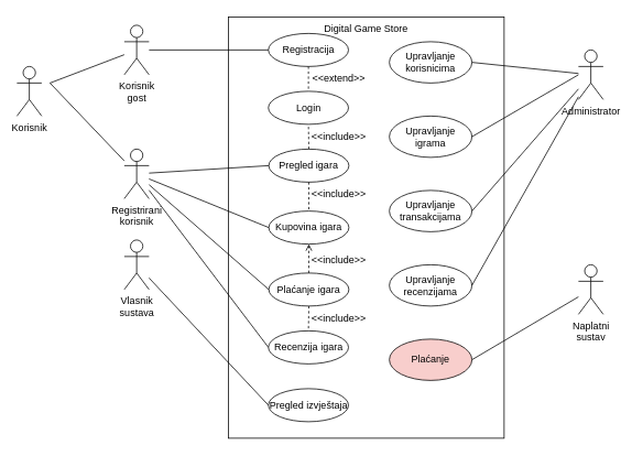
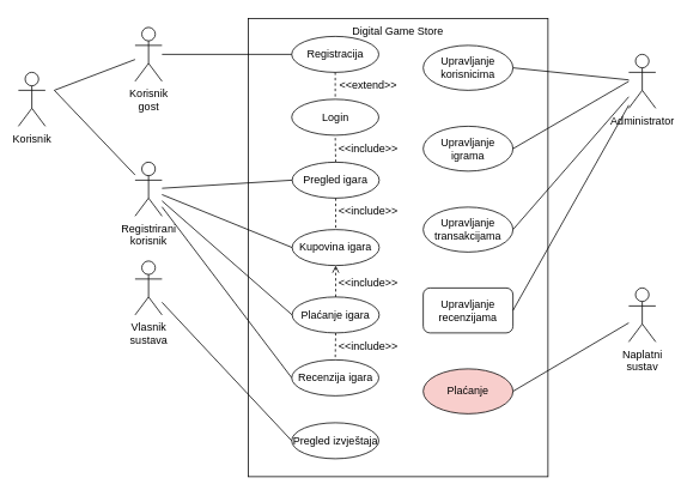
  <mxCell id="0" />
  <mxCell id="1" parent="0" />
  <mxCell id="2" value="" style="rounded=0;whiteSpace=wrap;html=1;" parent="1" vertex="1"><mxGeometry x="276" y="20" width="334" height="510" as="geometry" /></mxCell>
  <mxCell id="3" value="Korisnik" style="shape=umlActor;verticalLabelPosition=bottom;verticalAlign=top;html=1;outlineConnect=0;" parent="1" vertex="1"><mxGeometry x="20" y="80" width="30" height="60" as="geometry" /></mxCell>
  <mxCell id="4" value="Naplatni&lt;br&gt;sustav" style="shape=umlActor;verticalLabelPosition=bottom;verticalAlign=top;html=1;outlineConnect=0;" parent="1" vertex="1"><mxGeometry x="700" y="320" width="30" height="60" as="geometry" /></mxCell>
  <mxCell id="5" value="Registrirani&lt;br&gt;korisnik&lt;br&gt;" style="shape=umlActor;verticalLabelPosition=bottom;verticalAlign=top;html=1;outlineConnect=0;" parent="1" vertex="1"><mxGeometry x="150" y="180" width="30" height="60" as="geometry" /></mxCell>
  <mxCell id="6" value="Korisnik&lt;br&gt;gost" style="shape=umlActor;verticalLabelPosition=bottom;verticalAlign=top;html=1;outlineConnect=0;" parent="1" vertex="1"><mxGeometry x="150" y="30" width="30" height="60" as="geometry" /></mxCell>
  <mxCell id="7" value="" style="endArrow=none;html=1;rounded=0;" parent="1" target="5" edge="1"><mxGeometry width="50" height="50" relative="1" as="geometry"><mxPoint x="60" y="100" as="sourcePoint" /><mxPoint x="460" y="160" as="targetPoint" /></mxGeometry></mxCell>
  <mxCell id="8" value="" style="endArrow=none;html=1;rounded=0;" parent="1" target="6" edge="1"><mxGeometry width="50" height="50" relative="1" as="geometry"><mxPoint x="60" y="100" as="sourcePoint" /><mxPoint x="460" y="160" as="targetPoint" /></mxGeometry></mxCell>
  <mxCell id="9" value="Digital Game Store" style="text;html=1;strokeColor=none;fillColor=none;align=center;verticalAlign=middle;whiteSpace=wrap;rounded=0;" parent="1" vertex="1"><mxGeometry x="346" y="20" width="194" height="30" as="geometry" /></mxCell>
  <mxCell id="10" value="Pregled igara" style="ellipse;whiteSpace=wrap;html=1;" parent="1" vertex="1"><mxGeometry x="325" y="180" width="97" height="40" as="geometry" /></mxCell>
  <mxCell id="11" value="Kupovina igara" style="ellipse;whiteSpace=wrap;html=1;" parent="1" vertex="1"><mxGeometry x="325" y="255" width="97" height="40" as="geometry" /></mxCell>
  <mxCell id="12" value="Plaćanje igara" style="ellipse;whiteSpace=wrap;html=1;" parent="1" vertex="1"><mxGeometry x="325" y="330" width="97" height="40" as="geometry" /></mxCell>
  <mxCell id="13" value="Recenzija igara" style="ellipse;whiteSpace=wrap;html=1;" parent="1" vertex="1"><mxGeometry x="324.5" y="400" width="97" height="40" as="geometry" /></mxCell>
  <mxCell id="14" value="Registracija" style="ellipse;whiteSpace=wrap;html=1;" parent="1" vertex="1"><mxGeometry x="324.5" y="40" width="97" height="40" as="geometry" /></mxCell>
  <mxCell id="15" value="" style="endArrow=none;html=1;rounded=0;entryX=0;entryY=0.5;entryDx=0;entryDy=0;" parent="1" source="5" target="10" edge="1"><mxGeometry width="50" height="50" relative="1" as="geometry"><mxPoint x="410" y="210" as="sourcePoint" /><mxPoint x="460" y="160" as="targetPoint" /></mxGeometry></mxCell>
  <mxCell id="16" value="" style="endArrow=none;dashed=1;html=1;rounded=0;exitX=0.5;exitY=1;exitDx=0;exitDy=0;entryX=0.5;entryY=0;entryDx=0;entryDy=0;" parent="1" source="10" target="11" edge="1"><mxGeometry width="50" height="50" relative="1" as="geometry"><mxPoint x="410" y="210" as="sourcePoint" /><mxPoint x="460" y="160" as="targetPoint" /></mxGeometry></mxCell>
  <mxCell id="17" value="" style="endArrow=open;dashed=1;html=1;rounded=0;exitX=0.5;exitY=0;exitDx=0;exitDy=0;entryX=0.5;entryY=1;entryDx=0;entryDy=0;" parent="1" source="12" target="11" edge="1"><mxGeometry width="50" height="50" relative="1" as="geometry"><mxPoint x="410" y="210" as="sourcePoint" /><mxPoint x="460" y="160" as="targetPoint" /></mxGeometry></mxCell>
  <mxCell id="18" value="" style="endArrow=none;dashed=1;html=1;rounded=0;entryX=0.5;entryY=0;entryDx=0;entryDy=0;exitX=0.5;exitY=1;exitDx=0;exitDy=0;" parent="1" source="12" target="13" edge="1"><mxGeometry width="50" height="50" relative="1" as="geometry"><mxPoint x="410" y="210" as="sourcePoint" /><mxPoint x="460" y="160" as="targetPoint" /></mxGeometry></mxCell>
  <mxCell id="19" value="" style="endArrow=none;html=1;rounded=0;entryX=0;entryY=0.5;entryDx=0;entryDy=0;" parent="1" source="6" target="14" edge="1"><mxGeometry width="50" height="50" relative="1" as="geometry"><mxPoint x="410" y="210" as="sourcePoint" /><mxPoint x="460" y="160" as="targetPoint" /></mxGeometry></mxCell>
  <mxCell id="20" value="" style="endArrow=none;html=1;rounded=0;entryX=0;entryY=0.5;entryDx=0;entryDy=0;" parent="1" source="5" target="11" edge="1"><mxGeometry width="50" height="50" relative="1" as="geometry"><mxPoint x="410" y="210" as="sourcePoint" /><mxPoint x="460" y="160" as="targetPoint" /></mxGeometry></mxCell>
  <mxCell id="21" value="" style="endArrow=none;html=1;rounded=0;entryX=0;entryY=0.5;entryDx=0;entryDy=0;" parent="1" source="5" target="13" edge="1"><mxGeometry width="50" height="50" relative="1" as="geometry"><mxPoint x="410" y="210" as="sourcePoint" /><mxPoint x="460" y="160" as="targetPoint" /></mxGeometry></mxCell>
  <mxCell id="22" value="" style="endArrow=none;html=1;rounded=0;entryX=0;entryY=0.5;entryDx=0;entryDy=0;" parent="1" source="5" target="12" edge="1"><mxGeometry width="50" height="50" relative="1" as="geometry"><mxPoint x="410" y="210" as="sourcePoint" /><mxPoint x="460" y="160" as="targetPoint" /></mxGeometry></mxCell>
  <mxCell id="23" value="Vlasnik &lt;br&gt;sustava" style="shape=umlActor;verticalLabelPosition=bottom;verticalAlign=top;html=1;outlineConnect=0;" parent="1" vertex="1"><mxGeometry x="150" y="290" width="30" height="60" as="geometry" /></mxCell>
  <mxCell id="24" value="&amp;lt;&amp;lt;include&amp;gt;&amp;gt;" style="text;html=1;strokeColor=none;fillColor=none;align=center;verticalAlign=middle;whiteSpace=wrap;rounded=0;" parent="1" vertex="1"><mxGeometry x="380" y="220" width="60" height="30" as="geometry" /></mxCell>
  <mxCell id="25" value="&amp;lt;&amp;lt;include&amp;gt;&amp;gt;" style="text;html=1;strokeColor=none;fillColor=none;align=center;verticalAlign=middle;whiteSpace=wrap;rounded=0;" parent="1" vertex="1"><mxGeometry x="380" y="300" width="60" height="30" as="geometry" /></mxCell>
  <mxCell id="26" value="&amp;lt;&amp;lt;include&amp;gt;&amp;gt;" style="text;html=1;strokeColor=none;fillColor=none;align=center;verticalAlign=middle;whiteSpace=wrap;rounded=0;" parent="1" vertex="1"><mxGeometry x="380" y="370" width="60" height="30" as="geometry" /></mxCell>
  <mxCell id="27" value="Pregled izvještaja" style="ellipse;whiteSpace=wrap;html=1;" parent="1" vertex="1"><mxGeometry x="324.5" y="470" width="97" height="40" as="geometry" /></mxCell>
  <mxCell id="28" value="" style="endArrow=none;html=1;rounded=0;entryX=0;entryY=0.5;entryDx=0;entryDy=0;" parent="1" source="23" target="27" edge="1"><mxGeometry width="50" height="50" relative="1" as="geometry"><mxPoint x="350" y="270" as="sourcePoint" /><mxPoint x="400" y="220" as="targetPoint" /></mxGeometry></mxCell>
  <mxCell id="29" value="Upravljanje&lt;br&gt;korisnicima" style="ellipse;whiteSpace=wrap;html=1;" parent="1" vertex="1"><mxGeometry x="471" y="50" width="100" height="50" as="geometry" /></mxCell>
  <mxCell id="30" value="Upravljanje&lt;br&gt;igrama" style="ellipse;whiteSpace=wrap;html=1;" parent="1" vertex="1"><mxGeometry x="471" y="140" width="100" height="50" as="geometry" /></mxCell>
  <mxCell id="31" value="Upravljanje&lt;br&gt;transakcijama" style="ellipse;whiteSpace=wrap;html=1;" parent="1" vertex="1"><mxGeometry x="471" y="230" width="100" height="50" as="geometry" /></mxCell>
- <mxCell id="32" value="Upravljanje&lt;br&gt;recenzijama" style="ellipse;whiteSpace=wrap;html=1;" parent="1" vertex="1"><mxGeometry x="471" y="320" width="100" height="50" as="geometry" /></mxCell>
+ <mxCell id="32" value="Upravljanje&lt;br&gt;recenzijama" style="whiteSpace=wrap;html=1;rounded=1;" parent="1" vertex="1"><mxGeometry x="471" y="320" width="100" height="50" as="geometry" /></mxCell>
  <mxCell id="33" value="Plaćanje" style="ellipse;whiteSpace=wrap;html=1;fillColor=#f8cecc;" parent="1" vertex="1"><mxGeometry x="471" y="410" width="100" height="50" as="geometry" /></mxCell>
  <mxCell id="34" value="" style="endArrow=none;html=1;rounded=0;entryX=1;entryY=0.5;entryDx=0;entryDy=0;" parent="1" source="4" target="33" edge="1"><mxGeometry width="50" height="50" relative="1" as="geometry"><mxPoint x="350" y="270" as="sourcePoint" /><mxPoint x="400" y="220" as="targetPoint" /></mxGeometry></mxCell>
  <mxCell id="35" value="" style="endArrow=none;html=1;rounded=0;exitX=1;exitY=0.5;exitDx=0;exitDy=0;" parent="1" source="29" target="39" edge="1"><mxGeometry width="50" height="50" relative="1" as="geometry"><mxPoint x="350" y="270" as="sourcePoint" /><mxPoint x="400" y="220" as="targetPoint" /></mxGeometry></mxCell>
  <mxCell id="36" value="" style="endArrow=none;html=1;rounded=0;exitX=1;exitY=0.5;exitDx=0;exitDy=0;" parent="1" source="30" edge="1"><mxGeometry width="50" height="50" relative="1" as="geometry"><mxPoint x="350" y="270" as="sourcePoint" /><mxPoint x="700" y="90" as="targetPoint" /></mxGeometry></mxCell>
  <mxCell id="37" value="" style="endArrow=none;html=1;rounded=0;exitX=1;exitY=0.5;exitDx=0;exitDy=0;" parent="1" source="31" target="39" edge="1"><mxGeometry width="50" height="50" relative="1" as="geometry"><mxPoint x="350" y="270" as="sourcePoint" /><mxPoint x="400" y="220" as="targetPoint" /></mxGeometry></mxCell>
  <mxCell id="38" value="" style="endArrow=none;html=1;rounded=0;exitX=1;exitY=0.5;exitDx=0;exitDy=0;" parent="1" source="32" target="39" edge="1"><mxGeometry width="50" height="50" relative="1" as="geometry"><mxPoint x="350" y="270" as="sourcePoint" /><mxPoint x="400" y="220" as="targetPoint" /></mxGeometry></mxCell>
  <mxCell id="39" value="Administrator" style="shape=umlActor;verticalLabelPosition=bottom;verticalAlign=top;html=1;outlineConnect=0;" parent="1" vertex="1"><mxGeometry x="700" y="60" width="30" height="60" as="geometry" /></mxCell>
  <mxCell id="40" value="Login" style="ellipse;whiteSpace=wrap;html=1;" vertex="1" parent="1"><mxGeometry x="324.5" y="110" width="97" height="40" as="geometry" /></mxCell>
  <mxCell id="41" value="&amp;lt;&amp;lt;extend&amp;gt;&amp;gt;" style="text;html=1;strokeColor=none;fillColor=none;align=center;verticalAlign=middle;whiteSpace=wrap;rounded=0;" vertex="1" parent="1"><mxGeometry x="380" y="80" width="60" height="30" as="geometry" /></mxCell>
  <mxCell id="42" value="" style="endArrow=none;dashed=1;html=1;rounded=0;entryX=0.5;entryY=1;entryDx=0;entryDy=0;exitX=0.5;exitY=0;exitDx=0;exitDy=0;" edge="1" parent="1" source="10" target="40"><mxGeometry width="50" height="50" relative="1" as="geometry"><mxPoint x="430" y="270" as="sourcePoint" /><mxPoint x="480" y="220" as="targetPoint" /></mxGeometry></mxCell>
  <mxCell id="43" value="&amp;lt;&amp;lt;include&amp;gt;&amp;gt;" style="text;html=1;strokeColor=none;fillColor=none;align=center;verticalAlign=middle;whiteSpace=wrap;rounded=0;" vertex="1" parent="1"><mxGeometry x="380" y="150" width="60" height="30" as="geometry" /></mxCell>
  <mxCell id="44" value="" style="endArrow=none;dashed=1;html=1;rounded=0;entryX=0.5;entryY=0;entryDx=0;entryDy=0;exitX=0.5;exitY=1;exitDx=0;exitDy=0;" edge="1" parent="1" source="14" target="40"><mxGeometry width="50" height="50" relative="1" as="geometry"><mxPoint x="430" y="270" as="sourcePoint" /><mxPoint x="480" y="220" as="targetPoint" /></mxGeometry></mxCell>
